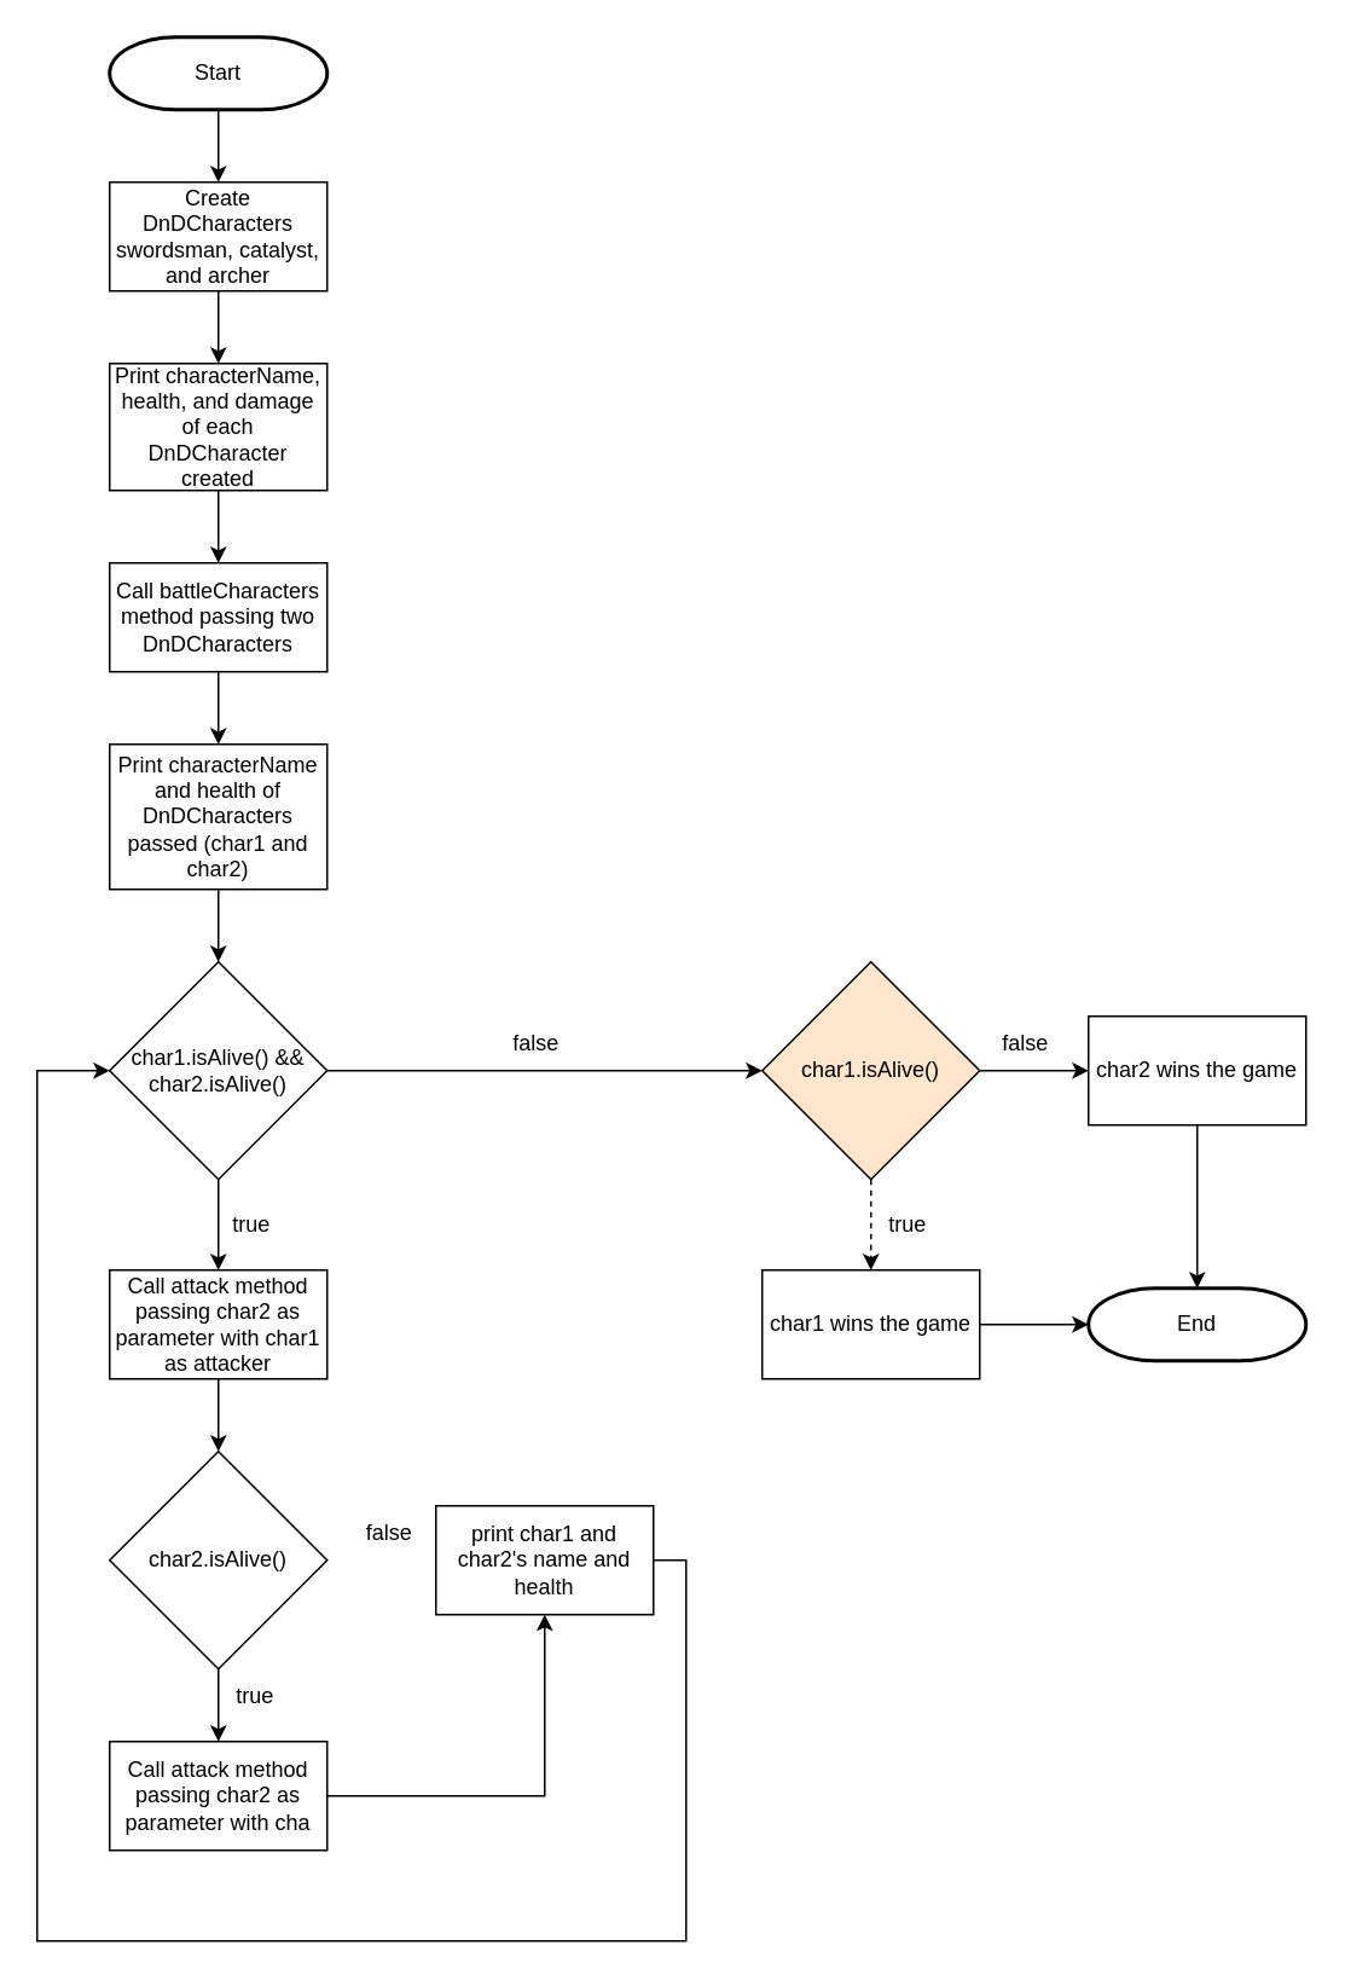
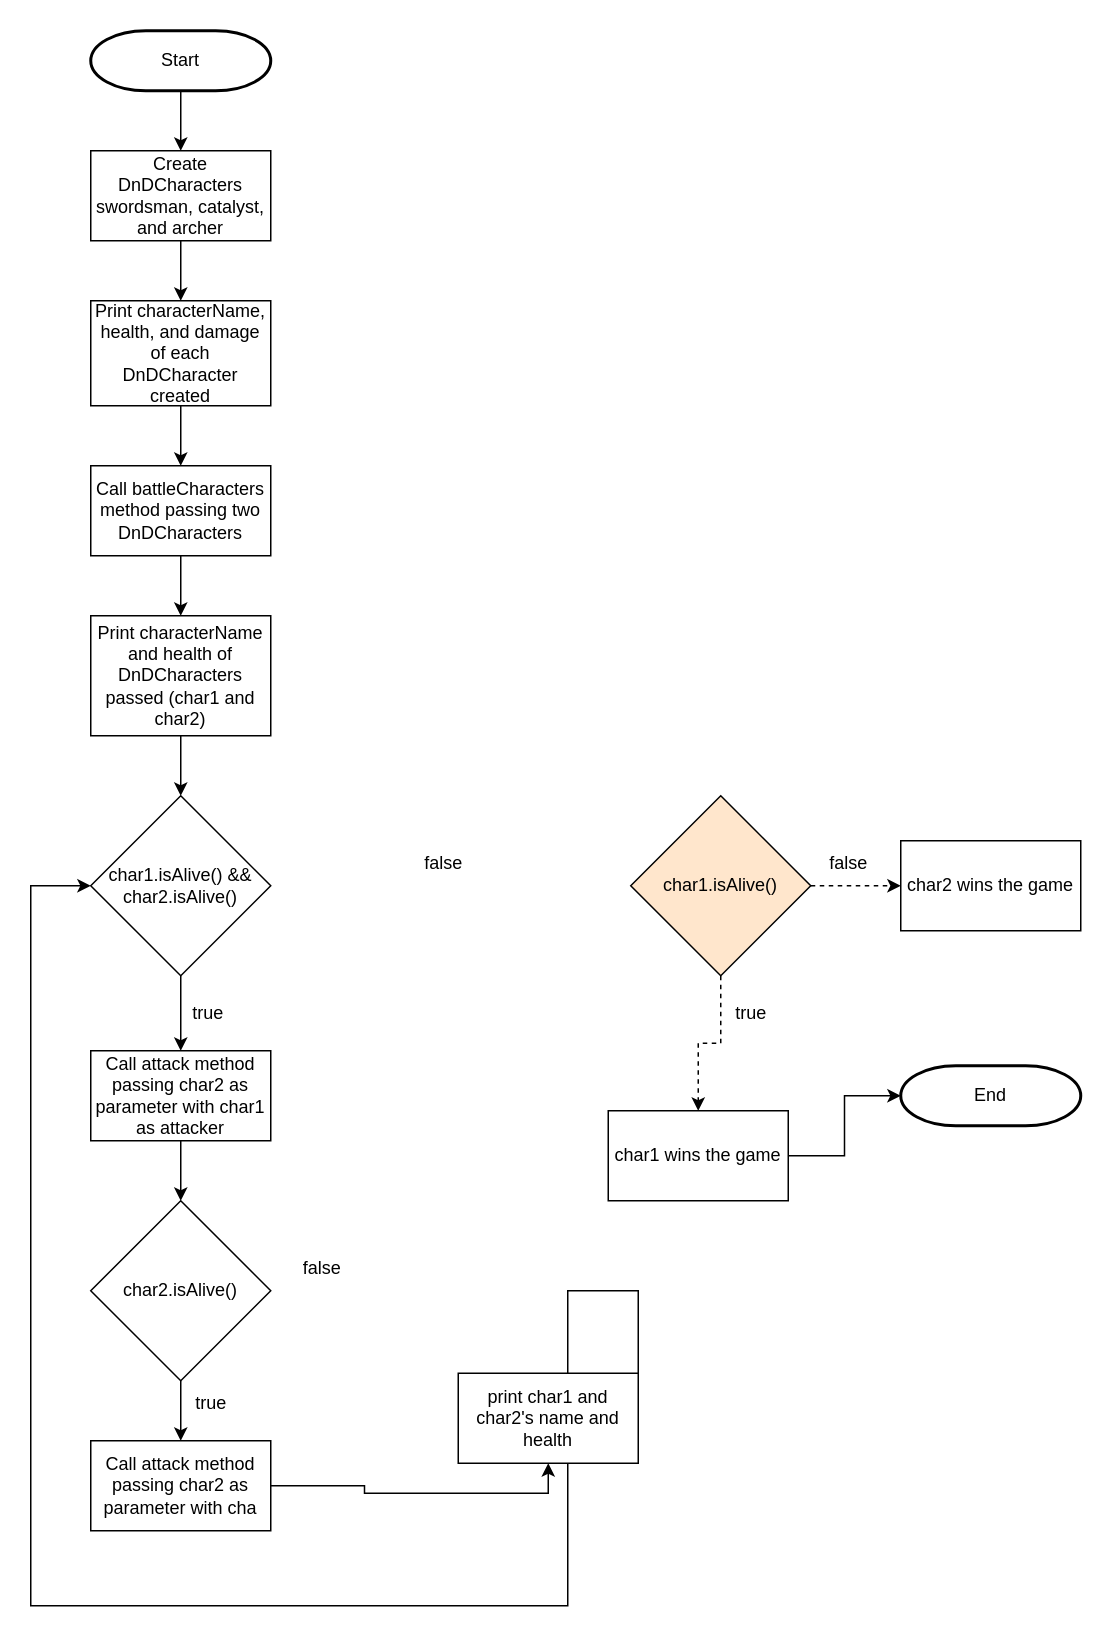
  <mxCell id="0" />
  <mxCell id="1" parent="0" />
  <mxCell id="2" style="edgeStyle=orthogonalEdgeStyle;rounded=0;orthogonalLoop=1;jettySize=auto;html=1;exitX=0.5;exitY=1;exitDx=0;exitDy=0;exitPerimeter=0;entryX=0.5;entryY=0;entryDx=0;entryDy=0;" edge="1" parent="1" source="3" target="5"><mxGeometry relative="1" as="geometry" /></mxCell>
  <mxCell id="3" value="Start" style="strokeWidth=2;html=1;shape=mxgraph.flowchart.terminator;whiteSpace=wrap;" vertex="1" parent="1"><mxGeometry x="60" y="20" width="120" height="40" as="geometry" /></mxCell>
  <mxCell id="4" style="edgeStyle=orthogonalEdgeStyle;rounded=0;orthogonalLoop=1;jettySize=auto;html=1;exitX=0.5;exitY=1;exitDx=0;exitDy=0;entryX=0.5;entryY=0;entryDx=0;entryDy=0;" edge="1" parent="1" source="5" target="7"><mxGeometry relative="1" as="geometry" /></mxCell>
  <mxCell id="5" value="Create DnDCharacters swordsman, catalyst, and archer" style="whiteSpace=wrap;html=1;" vertex="1" parent="1"><mxGeometry x="60" y="100" width="120" height="60" as="geometry" /></mxCell>
  <mxCell id="6" style="edgeStyle=orthogonalEdgeStyle;rounded=0;orthogonalLoop=1;jettySize=auto;html=1;exitX=0.5;exitY=1;exitDx=0;exitDy=0;entryX=0.5;entryY=0;entryDx=0;entryDy=0;" edge="1" parent="1" source="7" target="9"><mxGeometry relative="1" as="geometry" /></mxCell>
  <mxCell id="7" value="Print characterName, health, and damage of each DnDCharacter created" style="whiteSpace=wrap;html=1;" vertex="1" parent="1"><mxGeometry x="60" y="200" width="120" height="70" as="geometry" /></mxCell>
  <mxCell id="8" style="edgeStyle=orthogonalEdgeStyle;rounded=0;orthogonalLoop=1;jettySize=auto;html=1;exitX=0.5;exitY=1;exitDx=0;exitDy=0;entryX=0.5;entryY=0;entryDx=0;entryDy=0;" edge="1" parent="1" source="9" target="11"><mxGeometry relative="1" as="geometry" /></mxCell>
  <mxCell id="9" value="Call battleCharacters method passing two DnDCharacters" style="whiteSpace=wrap;html=1;" vertex="1" parent="1"><mxGeometry x="60" y="310" width="120" height="60" as="geometry" /></mxCell>
  <mxCell id="10" style="edgeStyle=orthogonalEdgeStyle;rounded=0;orthogonalLoop=1;jettySize=auto;html=1;exitX=0.5;exitY=1;exitDx=0;exitDy=0;" edge="1" parent="1" source="11" target="14"><mxGeometry relative="1" as="geometry" /></mxCell>
  <mxCell id="11" value="Print characterName and health of DnDCharacters passed (char1 and char2)" style="whiteSpace=wrap;html=1;" vertex="1" parent="1"><mxGeometry x="60" y="410" width="120" height="80" as="geometry" /></mxCell>
  <mxCell id="12" style="edgeStyle=orthogonalEdgeStyle;rounded=0;orthogonalLoop=1;jettySize=auto;html=1;exitX=0.5;exitY=1;exitDx=0;exitDy=0;entryX=0.5;entryY=0;entryDx=0;entryDy=0;" edge="1" parent="1" source="14" target="16"><mxGeometry relative="1" as="geometry" /></mxCell>
- <mxCell id="13" style="edgeStyle=orthogonalEdgeStyle;rounded=0;orthogonalLoop=1;jettySize=auto;html=1;exitX=1;exitY=0.5;exitDx=0;exitDy=0;entryX=0;entryY=0.5;entryDx=0;entryDy=0;" edge="1" parent="1" source="14" target="28"><mxGeometry relative="1" as="geometry"><mxPoint x="260" y="589.667" as="targetPoint" /></mxGeometry></mxCell>
  <mxCell id="14" value="char1.isAlive() &amp;amp;&amp;amp; char2.isAlive()" style="rhombus;whiteSpace=wrap;html=1;" vertex="1" parent="1"><mxGeometry x="60" y="530" width="120" height="120" as="geometry" /></mxCell>
  <mxCell id="15" style="edgeStyle=orthogonalEdgeStyle;rounded=0;orthogonalLoop=1;jettySize=auto;html=1;exitX=0.5;exitY=1;exitDx=0;exitDy=0;entryX=0.5;entryY=0;entryDx=0;entryDy=0;" edge="1" parent="1" source="16" target="19"><mxGeometry relative="1" as="geometry" /></mxCell>
  <mxCell id="16" value="Call attack method passing char2 as parameter with char1 as attacker" style="whiteSpace=wrap;html=1;" vertex="1" parent="1"><mxGeometry x="60" y="700" width="120" height="60" as="geometry" /></mxCell>
  <mxCell id="17" value="true" style="text;html=1;align=center;verticalAlign=middle;resizable=0;points=[];autosize=1;strokeColor=none;fillColor=none;" vertex="1" parent="1"><mxGeometry x="118" y="660" width="40" height="30" as="geometry" /></mxCell>
  <mxCell id="18" style="edgeStyle=orthogonalEdgeStyle;rounded=0;orthogonalLoop=1;jettySize=auto;html=1;exitX=0.5;exitY=1;exitDx=0;exitDy=0;entryX=0.5;entryY=0;entryDx=0;entryDy=0;" edge="1" parent="1" source="19" target="21"><mxGeometry relative="1" as="geometry" /></mxCell>
  <mxCell id="19" value="char2.isAlive()" style="rhombus;whiteSpace=wrap;html=1;" vertex="1" parent="1"><mxGeometry x="60" y="800" width="120" height="120" as="geometry" /></mxCell>
  <mxCell id="20" style="edgeStyle=orthogonalEdgeStyle;rounded=0;orthogonalLoop=1;jettySize=auto;html=1;exitX=1;exitY=0.5;exitDx=0;exitDy=0;entryX=0.5;entryY=1;entryDx=0;entryDy=0;" edge="1" parent="1" source="21" target="24"><mxGeometry relative="1" as="geometry" /></mxCell>
  <mxCell id="21" value="Call attack method passing char2 as parameter with cha" style="whiteSpace=wrap;html=1;" vertex="1" parent="1"><mxGeometry x="60" y="960" width="120" height="60" as="geometry" /></mxCell>
  <mxCell id="22" value="true" style="text;html=1;align=center;verticalAlign=middle;resizable=0;points=[];autosize=1;strokeColor=none;fillColor=none;" vertex="1" parent="1"><mxGeometry x="120" y="920" width="40" height="30" as="geometry" /></mxCell>
  <mxCell id="23" style="edgeStyle=orthogonalEdgeStyle;rounded=0;orthogonalLoop=1;jettySize=auto;html=1;exitX=1;exitY=0.5;exitDx=0;exitDy=0;entryX=0;entryY=0.5;entryDx=0;entryDy=0;" edge="1" parent="1" source="24" target="14"><mxGeometry relative="1" as="geometry"><Array as="points"><mxPoint x="378" y="860" /><mxPoint x="378" y="1070" /><mxPoint x="20" y="1070" /><mxPoint x="20" y="590" /></Array></mxGeometry></mxCell>
- <mxCell id="24" value="print char1 and char2's name and health" style="whiteSpace=wrap;html=1;" vertex="1" parent="1"><mxGeometry x="240" y="830" width="120" height="60" as="geometry" /></mxCell>
+ <mxCell id="24" value="print char1 and char2's name and health" style="whiteSpace=wrap;html=1;" vertex="1" parent="1"><mxGeometry x="305" y="915" width="120" height="60" as="geometry" /></mxCell>
  <mxCell id="25" value="false" style="text;html=1;align=center;verticalAlign=middle;resizable=0;points=[];autosize=1;strokeColor=none;fillColor=none;" vertex="1" parent="1"><mxGeometry x="189" y="830" width="50" height="30" as="geometry" /></mxCell>
  <mxCell id="26" style="edgeStyle=orthogonalEdgeStyle;rounded=0;orthogonalLoop=1;jettySize=auto;html=1;exitX=0.5;exitY=1;exitDx=0;exitDy=0;entryX=0.5;entryY=0;entryDx=0;entryDy=0;dashed=1;" edge="1" parent="1" source="28" target="29"><mxGeometry relative="1" as="geometry" /></mxCell>
- <mxCell id="27" style="edgeStyle=orthogonalEdgeStyle;rounded=0;orthogonalLoop=1;jettySize=auto;html=1;exitX=1;exitY=0.5;exitDx=0;exitDy=0;entryX=0;entryY=0.5;entryDx=0;entryDy=0;" edge="1" parent="1" source="28" target="30"><mxGeometry relative="1" as="geometry" /></mxCell>
+ <mxCell id="27" style="edgeStyle=orthogonalEdgeStyle;rounded=0;orthogonalLoop=1;jettySize=auto;html=1;exitX=1;exitY=0.5;exitDx=0;exitDy=0;entryX=0;entryY=0.5;entryDx=0;entryDy=0;dashed=1;" edge="1" parent="1" source="28" target="30"><mxGeometry relative="1" as="geometry" /></mxCell>
  <mxCell id="28" value="char1.isAlive()" style="rhombus;whiteSpace=wrap;html=1;fillColor=#ffe6cc;" vertex="1" parent="1"><mxGeometry x="420" y="530" width="120" height="120" as="geometry" /></mxCell>
- <mxCell id="29" value="char1 wins the game" style="whiteSpace=wrap;html=1;" vertex="1" parent="1"><mxGeometry x="420" y="700" width="120" height="60" as="geometry" /></mxCell>
+ <mxCell id="29" value="char1 wins the game" style="whiteSpace=wrap;html=1;" vertex="1" parent="1"><mxGeometry x="405" y="740" width="120" height="60" as="geometry" /></mxCell>
  <mxCell id="30" value="char2 wins the game" style="whiteSpace=wrap;html=1;" vertex="1" parent="1"><mxGeometry x="600" y="560" width="120" height="60" as="geometry" /></mxCell>
  <mxCell id="31" value="true" style="text;html=1;align=center;verticalAlign=middle;resizable=0;points=[];autosize=1;strokeColor=none;fillColor=none;" vertex="1" parent="1"><mxGeometry x="480" y="660" width="40" height="30" as="geometry" /></mxCell>
  <mxCell id="32" value="false" style="text;html=1;align=center;verticalAlign=middle;resizable=0;points=[];autosize=1;strokeColor=none;fillColor=none;" vertex="1" parent="1"><mxGeometry x="540" y="560" width="50" height="30" as="geometry" /></mxCell>
  <mxCell id="33" value="End" style="strokeWidth=2;html=1;shape=mxgraph.flowchart.terminator;whiteSpace=wrap;" vertex="1" parent="1"><mxGeometry x="600" y="710" width="120" height="40" as="geometry" /></mxCell>
  <mxCell id="34" style="edgeStyle=orthogonalEdgeStyle;rounded=0;orthogonalLoop=1;jettySize=auto;html=1;exitX=1;exitY=0.5;exitDx=0;exitDy=0;entryX=0;entryY=0.5;entryDx=0;entryDy=0;entryPerimeter=0;" edge="1" parent="1" source="29" target="33"><mxGeometry relative="1" as="geometry" /></mxCell>
- <mxCell id="35" style="edgeStyle=orthogonalEdgeStyle;rounded=0;orthogonalLoop=1;jettySize=auto;html=1;exitX=0.5;exitY=1;exitDx=0;exitDy=0;entryX=0.5;entryY=0;entryDx=0;entryDy=0;entryPerimeter=0;" edge="1" parent="1" source="30" target="33"><mxGeometry relative="1" as="geometry" /></mxCell>
  <mxCell id="36" value="false" style="text;html=1;align=center;verticalAlign=middle;resizable=0;points=[];autosize=1;strokeColor=none;fillColor=none;" vertex="1" parent="1"><mxGeometry x="270" y="560" width="50" height="30" as="geometry" /></mxCell>
